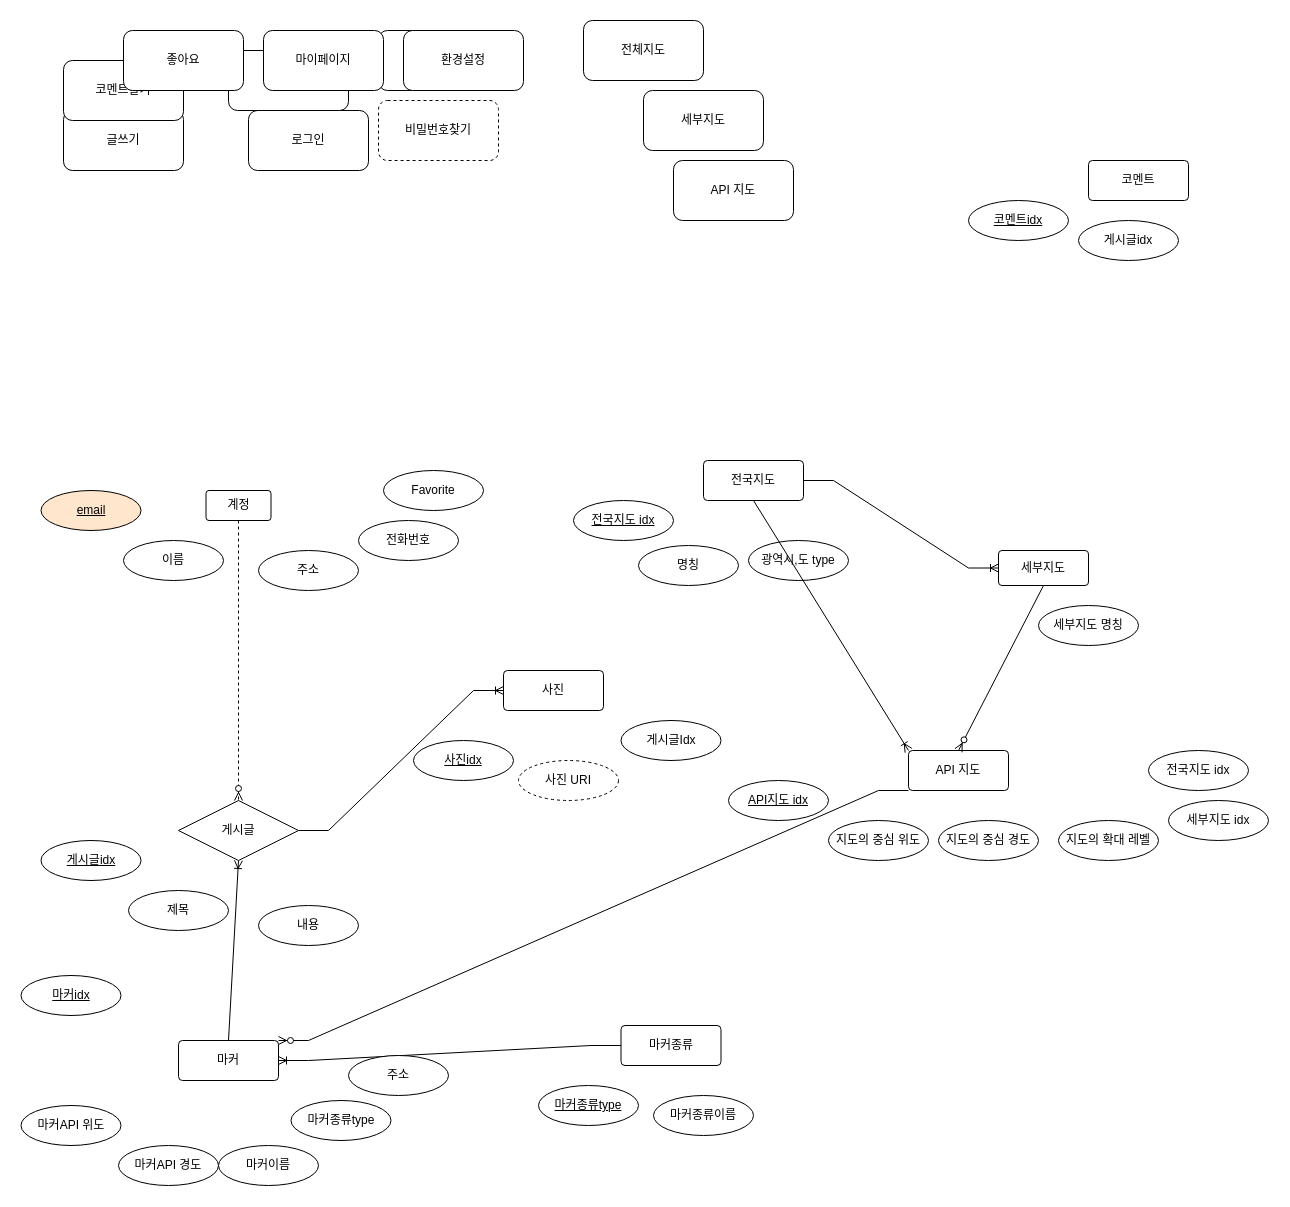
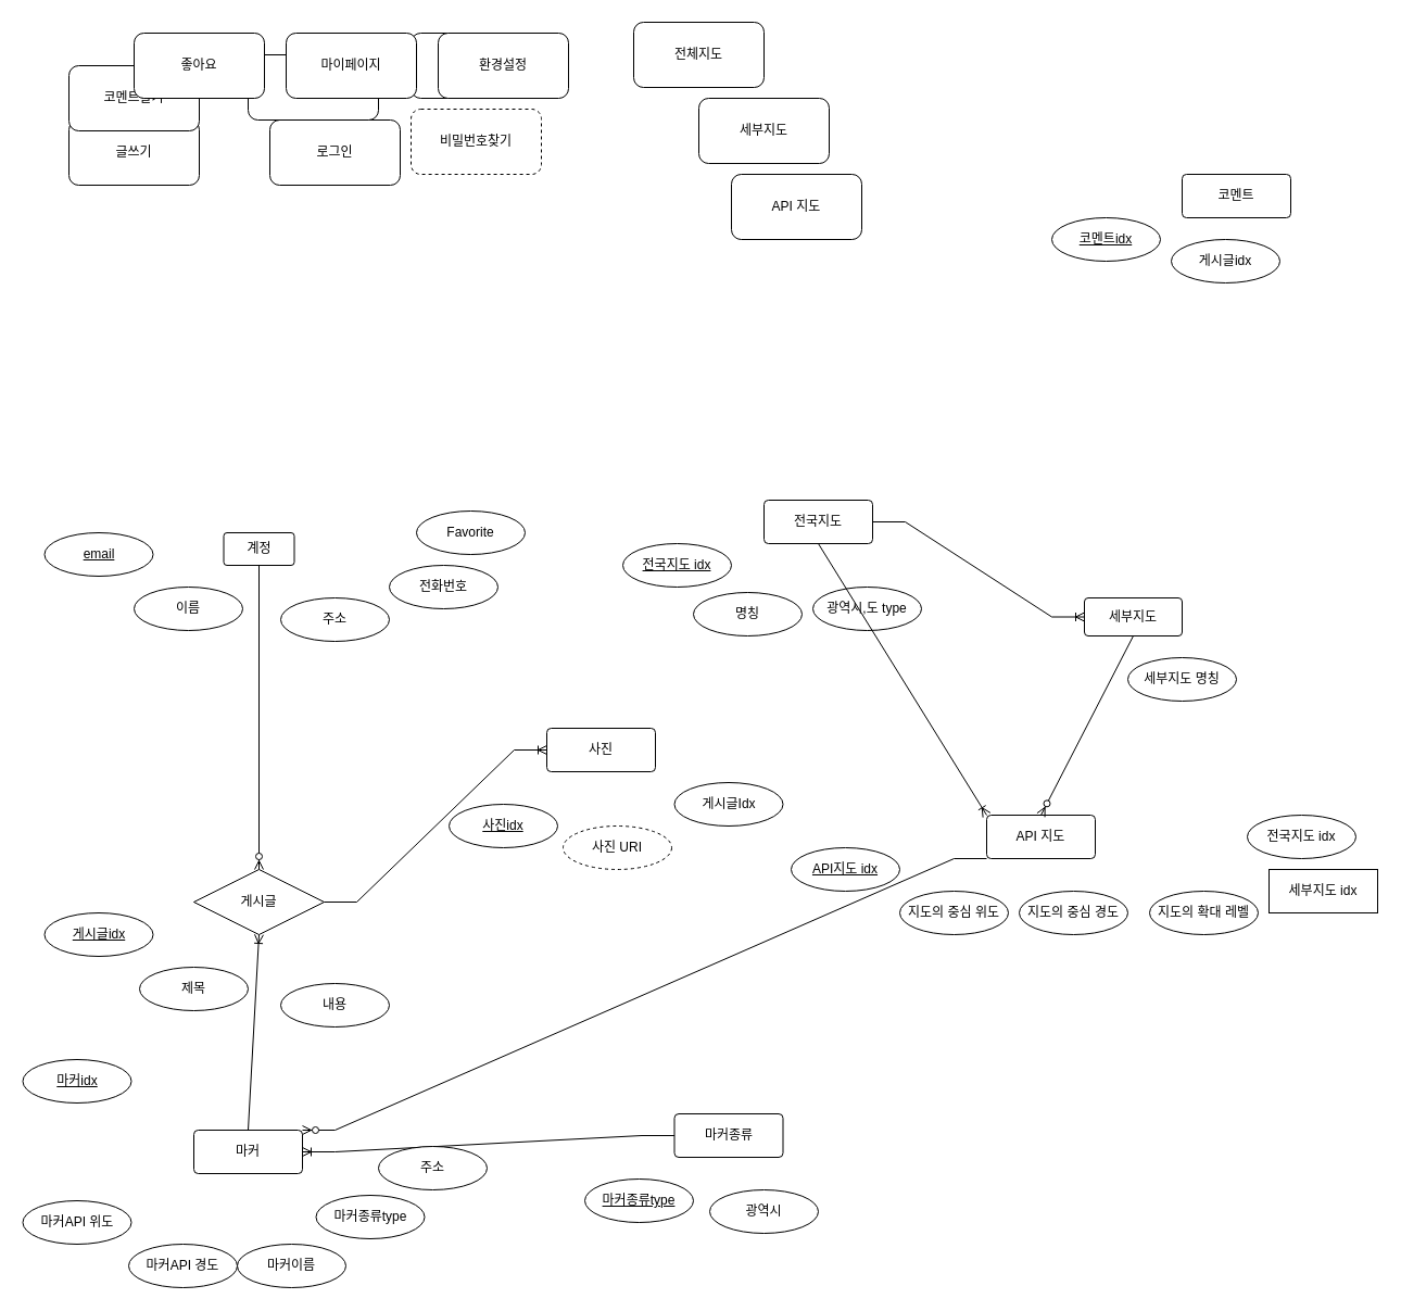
  <mxCell id="0" />
  <mxCell id="1" parent="0" />
  <mxCell id="2" value="로그인" style="rounded=1;whiteSpace=wrap;html=1;" parent="1" vertex="1"><mxGeometry x="248" y="110" width="120" height="60" as="geometry" /></mxCell>
  <mxCell id="3" value="회원가입" style="rounded=1;whiteSpace=wrap;html=1;" parent="1" vertex="1"><mxGeometry x="228" y="50" width="120" height="60" as="geometry" /></mxCell>
  <mxCell id="4" value="계정찾기" style="rounded=1;whiteSpace=wrap;html=1;" parent="1" vertex="1"><mxGeometry x="378" y="30" width="120" height="60" as="geometry" /></mxCell>
  <mxCell id="5" value="비밀번호찾기" style="rounded=1;whiteSpace=wrap;html=1;dashed=1;" parent="1" vertex="1"><mxGeometry x="378" y="100" width="120" height="60" as="geometry" /></mxCell>
  <mxCell id="6" value="글쓰기" style="rounded=1;whiteSpace=wrap;html=1;" parent="1" vertex="1"><mxGeometry x="63" y="110" width="120" height="60" as="geometry" /></mxCell>
  <mxCell id="7" value="코멘트달기" style="rounded=1;whiteSpace=wrap;html=1;" parent="1" vertex="1"><mxGeometry x="63" y="60" width="120" height="60" as="geometry" /></mxCell>
  <mxCell id="8" value="환경설정" style="rounded=1;whiteSpace=wrap;html=1;" parent="1" vertex="1"><mxGeometry x="403" y="30" width="120" height="60" as="geometry" /></mxCell>
  <mxCell id="9" value="마이페이지" style="rounded=1;whiteSpace=wrap;html=1;" parent="1" vertex="1"><mxGeometry x="263" y="30" width="120" height="60" as="geometry" /></mxCell>
  <mxCell id="10" value="좋아요" style="rounded=1;whiteSpace=wrap;html=1;" parent="1" vertex="1"><mxGeometry x="123" y="30" width="120" height="60" as="geometry" /></mxCell>
  <mxCell id="11" value="전체지도" style="rounded=1;whiteSpace=wrap;html=1;" parent="1" vertex="1"><mxGeometry x="583" width="120" height="60" as="geometry" y="20" /></mxCell>
  <mxCell id="12" value="세부지도" style="rounded=1;whiteSpace=wrap;html=1;" parent="1" vertex="1"><mxGeometry x="643" y="90" width="120" height="60" as="geometry" /></mxCell>
  <mxCell id="13" value="API 지도" style="rounded=1;whiteSpace=wrap;html=1;" parent="1" vertex="1"><mxGeometry x="673" y="160" width="120" height="60" as="geometry" /></mxCell>
- <mxCell id="14" value="email" style="ellipse;whiteSpace=wrap;html=1;align=center;fontStyle=4;fillColor=#ffe6cc;" parent="1" vertex="1"><mxGeometry x="40.5" y="490" width="100" height="40" as="geometry" /></mxCell>
+ <mxCell id="14" value="email" style="ellipse;whiteSpace=wrap;html=1;align=center;fontStyle=4;" parent="1" vertex="1"><mxGeometry x="40.5" y="490" width="100" height="40" as="geometry" /></mxCell>
  <mxCell id="15" value="계정" style="rounded=1;arcSize=10;whiteSpace=wrap;html=1;align=center;" parent="1" vertex="1"><mxGeometry x="205.5" y="490" width="65" height="30" as="geometry" /></mxCell>
  <mxCell id="16" value="이름" style="ellipse;whiteSpace=wrap;html=1;align=center;" parent="1" vertex="1"><mxGeometry x="123" y="540" width="100" height="40" as="geometry" /></mxCell>
  <mxCell id="17" value="전화번호" style="ellipse;whiteSpace=wrap;html=1;align=center;" parent="1" vertex="1"><mxGeometry x="358" y="520" width="100" height="40" as="geometry" /></mxCell>
  <mxCell id="18" value="주소" style="ellipse;whiteSpace=wrap;html=1;align=center;" parent="1" vertex="1"><mxGeometry x="258" y="550" width="100" height="40" as="geometry" /></mxCell>
  <mxCell id="19" value="Favorite" style="ellipse;whiteSpace=wrap;html=1;align=center;" parent="1" vertex="1"><mxGeometry x="383" y="470" width="100" height="40" as="geometry" /></mxCell>
  <mxCell id="20" value="마커" style="rounded=1;arcSize=10;whiteSpace=wrap;html=1;align=center;" parent="1" vertex="1"><mxGeometry x="178" y="1040" width="100" height="40" as="geometry" /></mxCell>
  <mxCell id="21" value="세부지도" style="rounded=1;arcSize=10;whiteSpace=wrap;html=1;align=center;" parent="1" vertex="1"><mxGeometry x="998" y="550" width="90" height="35" as="geometry" /></mxCell>
  <mxCell id="22" value="전국지도 idx" style="ellipse;whiteSpace=wrap;html=1;align=center;fontStyle=4;" parent="1" vertex="1"><mxGeometry x="573" y="500" width="100" height="40" as="geometry" /></mxCell>
  <mxCell id="23" value="사진 URI" style="ellipse;whiteSpace=wrap;html=1;align=center;dashed=1;" parent="1" vertex="1"><mxGeometry x="518" y="760" width="100" height="40" as="geometry" /></mxCell>
  <mxCell id="24" value="마커API 경도" style="ellipse;whiteSpace=wrap;html=1;align=center;" parent="1" vertex="1"><mxGeometry x="118" y="1145" width="100" height="40" as="geometry" /></mxCell>
  <mxCell id="25" value="마커API 위도" style="ellipse;whiteSpace=wrap;html=1;align=center;" parent="1" vertex="1"><mxGeometry x="20.5" y="1105" width="100" height="40" as="geometry" /></mxCell>
  <mxCell id="26" value="마커idx" style="ellipse;whiteSpace=wrap;html=1;align=center;fontStyle=4;" parent="1" vertex="1"><mxGeometry x="20.5" y="975" width="100" height="40" as="geometry" /></mxCell>
  <mxCell id="27" value="사진" style="rounded=1;arcSize=10;whiteSpace=wrap;html=1;align=center;" parent="1" vertex="1"><mxGeometry x="503" y="670" width="100" height="40" as="geometry" /></mxCell>
  <mxCell id="28" value="사진idx" style="ellipse;whiteSpace=wrap;html=1;align=center;fontStyle=4;" parent="1" vertex="1"><mxGeometry x="413" y="740" width="100" height="40" as="geometry" /></mxCell>
  <mxCell id="29" value="게시글idx" style="ellipse;whiteSpace=wrap;html=1;align=center;fontStyle=4;" parent="1" vertex="1"><mxGeometry x="40.5" y="840" width="100" height="40" as="geometry" /></mxCell>
  <mxCell id="30" value="게시글Idx" style="ellipse;whiteSpace=wrap;html=1;align=center;" parent="1" vertex="1"><mxGeometry x="620.5" y="720" width="100" height="40" as="geometry" /></mxCell>
  <mxCell id="31" value="코멘트" style="rounded=1;arcSize=10;whiteSpace=wrap;html=1;align=center;" parent="1" vertex="1"><mxGeometry x="1088" y="160" width="100" height="40" as="geometry" /></mxCell>
  <mxCell id="32" value="코멘트idx" style="ellipse;whiteSpace=wrap;html=1;align=center;fontStyle=4;" parent="1" vertex="1"><mxGeometry x="968" y="200" width="100" height="40" as="geometry" /></mxCell>
  <mxCell id="33" value="게시글idx" style="ellipse;whiteSpace=wrap;html=1;align=center;" parent="1" vertex="1"><mxGeometry x="1078" y="220" width="100" height="40" as="geometry" /></mxCell>
  <mxCell id="34" value="제목" style="ellipse;whiteSpace=wrap;html=1;align=center;" parent="1" vertex="1"><mxGeometry x="128" y="890" width="100" height="40" as="geometry" /></mxCell>
  <mxCell id="35" value="내용" style="ellipse;whiteSpace=wrap;html=1;align=center;" parent="1" vertex="1"><mxGeometry x="258" y="905" width="100" height="40" as="geometry" /></mxCell>
  <mxCell id="36" value="마커이름" style="ellipse;whiteSpace=wrap;html=1;align=center;" parent="1" vertex="1"><mxGeometry x="218" y="1145" width="100" height="40" as="geometry" /></mxCell>
  <mxCell id="37" value="마커종류type" style="ellipse;whiteSpace=wrap;html=1;align=center;" parent="1" vertex="1"><mxGeometry x="290.5" y="1100" width="100" height="40" as="geometry" /></mxCell>
  <mxCell id="38" value="마커종류" style="rounded=1;arcSize=10;whiteSpace=wrap;html=1;align=center;" parent="1" vertex="1"><mxGeometry x="620.5" y="1025" width="100" height="40" as="geometry" /></mxCell>
  <mxCell id="39" value="마커종류type" style="ellipse;whiteSpace=wrap;html=1;align=center;fontStyle=4;" parent="1" vertex="1"><mxGeometry x="538" y="1085" width="100" height="40" as="geometry" /></mxCell>
- <mxCell id="40" value="마커종류이름" style="ellipse;whiteSpace=wrap;html=1;align=center;" parent="1" vertex="1"><mxGeometry x="653" y="1095" width="100" height="40" as="geometry" /></mxCell>
- <mxCell id="41" value="" style="fontSize=12;html=1;endArrow=ERzeroToMany;endFill=1;rounded=0;entryX=0.5;entryY=0;entryDx=0;entryDy=0;dashed=1;" parent="1" source="15" target="61" edge="1"><mxGeometry width="100" height="100" relative="1" as="geometry"><mxPoint x="273" y="750" as="sourcePoint" /><mxPoint x="373" y="650" as="targetPoint" /></mxGeometry></mxCell>
+ <mxCell id="40" value="광역시" style="ellipse;whiteSpace=wrap;html=1;align=center;" parent="1" vertex="1"><mxGeometry x="653" y="1095" width="100" height="40" as="geometry" /></mxCell>
+ <mxCell id="41" value="" style="fontSize=12;html=1;endArrow=ERzeroToMany;endFill=1;rounded=0;entryX=0.5;entryY=0;entryDx=0;entryDy=0;" parent="1" source="15" target="61" edge="1"><mxGeometry width="100" height="100" relative="1" as="geometry"><mxPoint x="273" y="750" as="sourcePoint" /><mxPoint x="373" y="650" as="targetPoint" /></mxGeometry></mxCell>
  <mxCell id="42" value="" style="fontSize=12;html=1;endArrow=ERoneToMany;rounded=0;entryX=0.5;entryY=1;entryDx=0;entryDy=0;exitX=0.5;exitY=0;exitDx=0;exitDy=0;" parent="1" source="20" target="61" edge="1"><mxGeometry width="100" height="100" relative="1" as="geometry"><mxPoint x="328" y="960" as="sourcePoint" /><mxPoint x="428" y="910" as="targetPoint" /></mxGeometry></mxCell>
  <mxCell id="43" value="" style="edgeStyle=entityRelationEdgeStyle;fontSize=12;html=1;endArrow=ERoneToMany;rounded=0;exitX=0;exitY=0.5;exitDx=0;exitDy=0;entryX=1;entryY=0.5;entryDx=0;entryDy=0;" parent="1" source="38" target="20" edge="1"><mxGeometry width="100" height="100" relative="1" as="geometry"><mxPoint x="658" y="830" as="sourcePoint" /><mxPoint x="758" y="730" as="targetPoint" /></mxGeometry></mxCell>
  <mxCell id="44" value="" style="edgeStyle=entityRelationEdgeStyle;fontSize=12;html=1;endArrow=ERoneToMany;rounded=0;exitX=1;exitY=0.5;exitDx=0;exitDy=0;entryX=0;entryY=0.5;entryDx=0;entryDy=0;" parent="1" source="61" target="27" edge="1"><mxGeometry width="100" height="100" relative="1" as="geometry"><mxPoint x="290.5" y="830" as="sourcePoint" /><mxPoint x="758" y="630" as="targetPoint" /></mxGeometry></mxCell>
  <mxCell id="45" value="API 지도" style="rounded=1;arcSize=10;whiteSpace=wrap;html=1;align=center;" parent="1" vertex="1"><mxGeometry x="908" y="750" width="100" height="40" as="geometry" /></mxCell>
  <mxCell id="46" value="주소" style="ellipse;whiteSpace=wrap;html=1;align=center;" parent="1" vertex="1"><mxGeometry x="348" y="1055" width="100" height="40" as="geometry" /></mxCell>
  <mxCell id="47" value="" style="edgeStyle=entityRelationEdgeStyle;fontSize=12;html=1;endArrow=ERzeroToMany;endFill=1;rounded=0;entryX=1;entryY=0;entryDx=0;entryDy=0;exitX=0;exitY=1;exitDx=0;exitDy=0;" parent="1" source="45" target="20" edge="1"><mxGeometry width="100" height="100" relative="1" as="geometry"><mxPoint x="658" y="930" as="sourcePoint" /><mxPoint x="758" y="830" as="targetPoint" /></mxGeometry></mxCell>
  <mxCell id="48" value="지도의 중심 위도" style="ellipse;whiteSpace=wrap;html=1;align=center;" parent="1" vertex="1"><mxGeometry x="828" y="820" width="100" height="40" as="geometry" /></mxCell>
  <mxCell id="49" value="지도의 중심 경도" style="ellipse;whiteSpace=wrap;html=1;align=center;" parent="1" vertex="1"><mxGeometry x="938" y="820" width="100" height="40" as="geometry" /></mxCell>
  <mxCell id="50" value="지도의 확대 레벨" style="ellipse;whiteSpace=wrap;html=1;align=center;" parent="1" vertex="1"><mxGeometry x="1058" y="820" width="100" height="40" as="geometry" /></mxCell>
  <mxCell id="51" value="전국지도" style="rounded=1;arcSize=10;whiteSpace=wrap;html=1;align=center;" parent="1" vertex="1"><mxGeometry x="703" y="460" width="100" height="40" as="geometry" /></mxCell>
  <mxCell id="52" value="명칭" style="ellipse;whiteSpace=wrap;html=1;align=center;" parent="1" vertex="1"><mxGeometry x="638" y="545" width="100" height="40" as="geometry" /></mxCell>
  <mxCell id="53" value="광역시,도 type" style="ellipse;whiteSpace=wrap;html=1;align=center;" parent="1" vertex="1"><mxGeometry x="748" y="540" width="100" height="40" as="geometry" /></mxCell>
  <mxCell id="54" value="" style="edgeStyle=entityRelationEdgeStyle;fontSize=12;html=1;endArrow=ERoneToMany;rounded=0;exitX=1;exitY=0.5;exitDx=0;exitDy=0;entryX=0;entryY=0.5;entryDx=0;entryDy=0;" parent="1" source="51" target="21" edge="1"><mxGeometry width="100" height="100" relative="1" as="geometry"><mxPoint x="658" y="830" as="sourcePoint" /><mxPoint x="758" y="730" as="targetPoint" /></mxGeometry></mxCell>
  <mxCell id="55" value="세부지도 명칭" style="ellipse;whiteSpace=wrap;html=1;align=center;" parent="1" vertex="1"><mxGeometry x="1038" y="605" width="100" height="40" as="geometry" /></mxCell>
- <mxCell id="56" value="세부지도 idx" style="ellipse;whiteSpace=wrap;html=1;align=center;" parent="1" vertex="1"><mxGeometry x="1168" y="800" width="100" height="40" as="geometry" /></mxCell>
+ <mxCell id="56" value="세부지도 idx" style="whiteSpace=wrap;html=1;align=center;rounded=0;" parent="1" vertex="1"><mxGeometry x="1168" y="800" width="100" height="40" as="geometry" /></mxCell>
  <mxCell id="57" value="전국지도 idx" style="ellipse;whiteSpace=wrap;html=1;align=center;" parent="1" vertex="1"><mxGeometry x="1148" y="750" width="100" height="40" as="geometry" /></mxCell>
  <mxCell id="58" value="API지도 idx" style="ellipse;whiteSpace=wrap;html=1;align=center;fontStyle=4;" parent="1" vertex="1"><mxGeometry x="728" y="780" width="100" height="40" as="geometry" /></mxCell>
  <mxCell id="59" value="" style="fontSize=12;html=1;endArrow=ERoneToMany;rounded=0;entryX=0;entryY=0;entryDx=0;entryDy=0;exitX=0.5;exitY=1;exitDx=0;exitDy=0;" parent="1" source="51" target="45" edge="1"><mxGeometry width="100" height="100" relative="1" as="geometry"><mxPoint x="658" y="830" as="sourcePoint" /><mxPoint x="758" y="730" as="targetPoint" /></mxGeometry></mxCell>
  <mxCell id="60" value="" style="fontSize=12;html=1;endArrow=ERzeroToMany;endFill=1;rounded=0;entryX=0.5;entryY=0;entryDx=0;entryDy=0;exitX=0.5;exitY=1;exitDx=0;exitDy=0;" parent="1" source="21" target="45" edge="1"><mxGeometry width="100" height="100" relative="1" as="geometry"><mxPoint x="658" y="830" as="sourcePoint" /><mxPoint x="758" y="730" as="targetPoint" /></mxGeometry></mxCell>
  <mxCell id="61" value="게시글" style="shape=rhombus;perimeter=rhombusPerimeter;whiteSpace=wrap;html=1;align=center;" vertex="1" parent="1"><mxGeometry x="178" y="800" width="120" height="60" as="geometry" /></mxCell>
